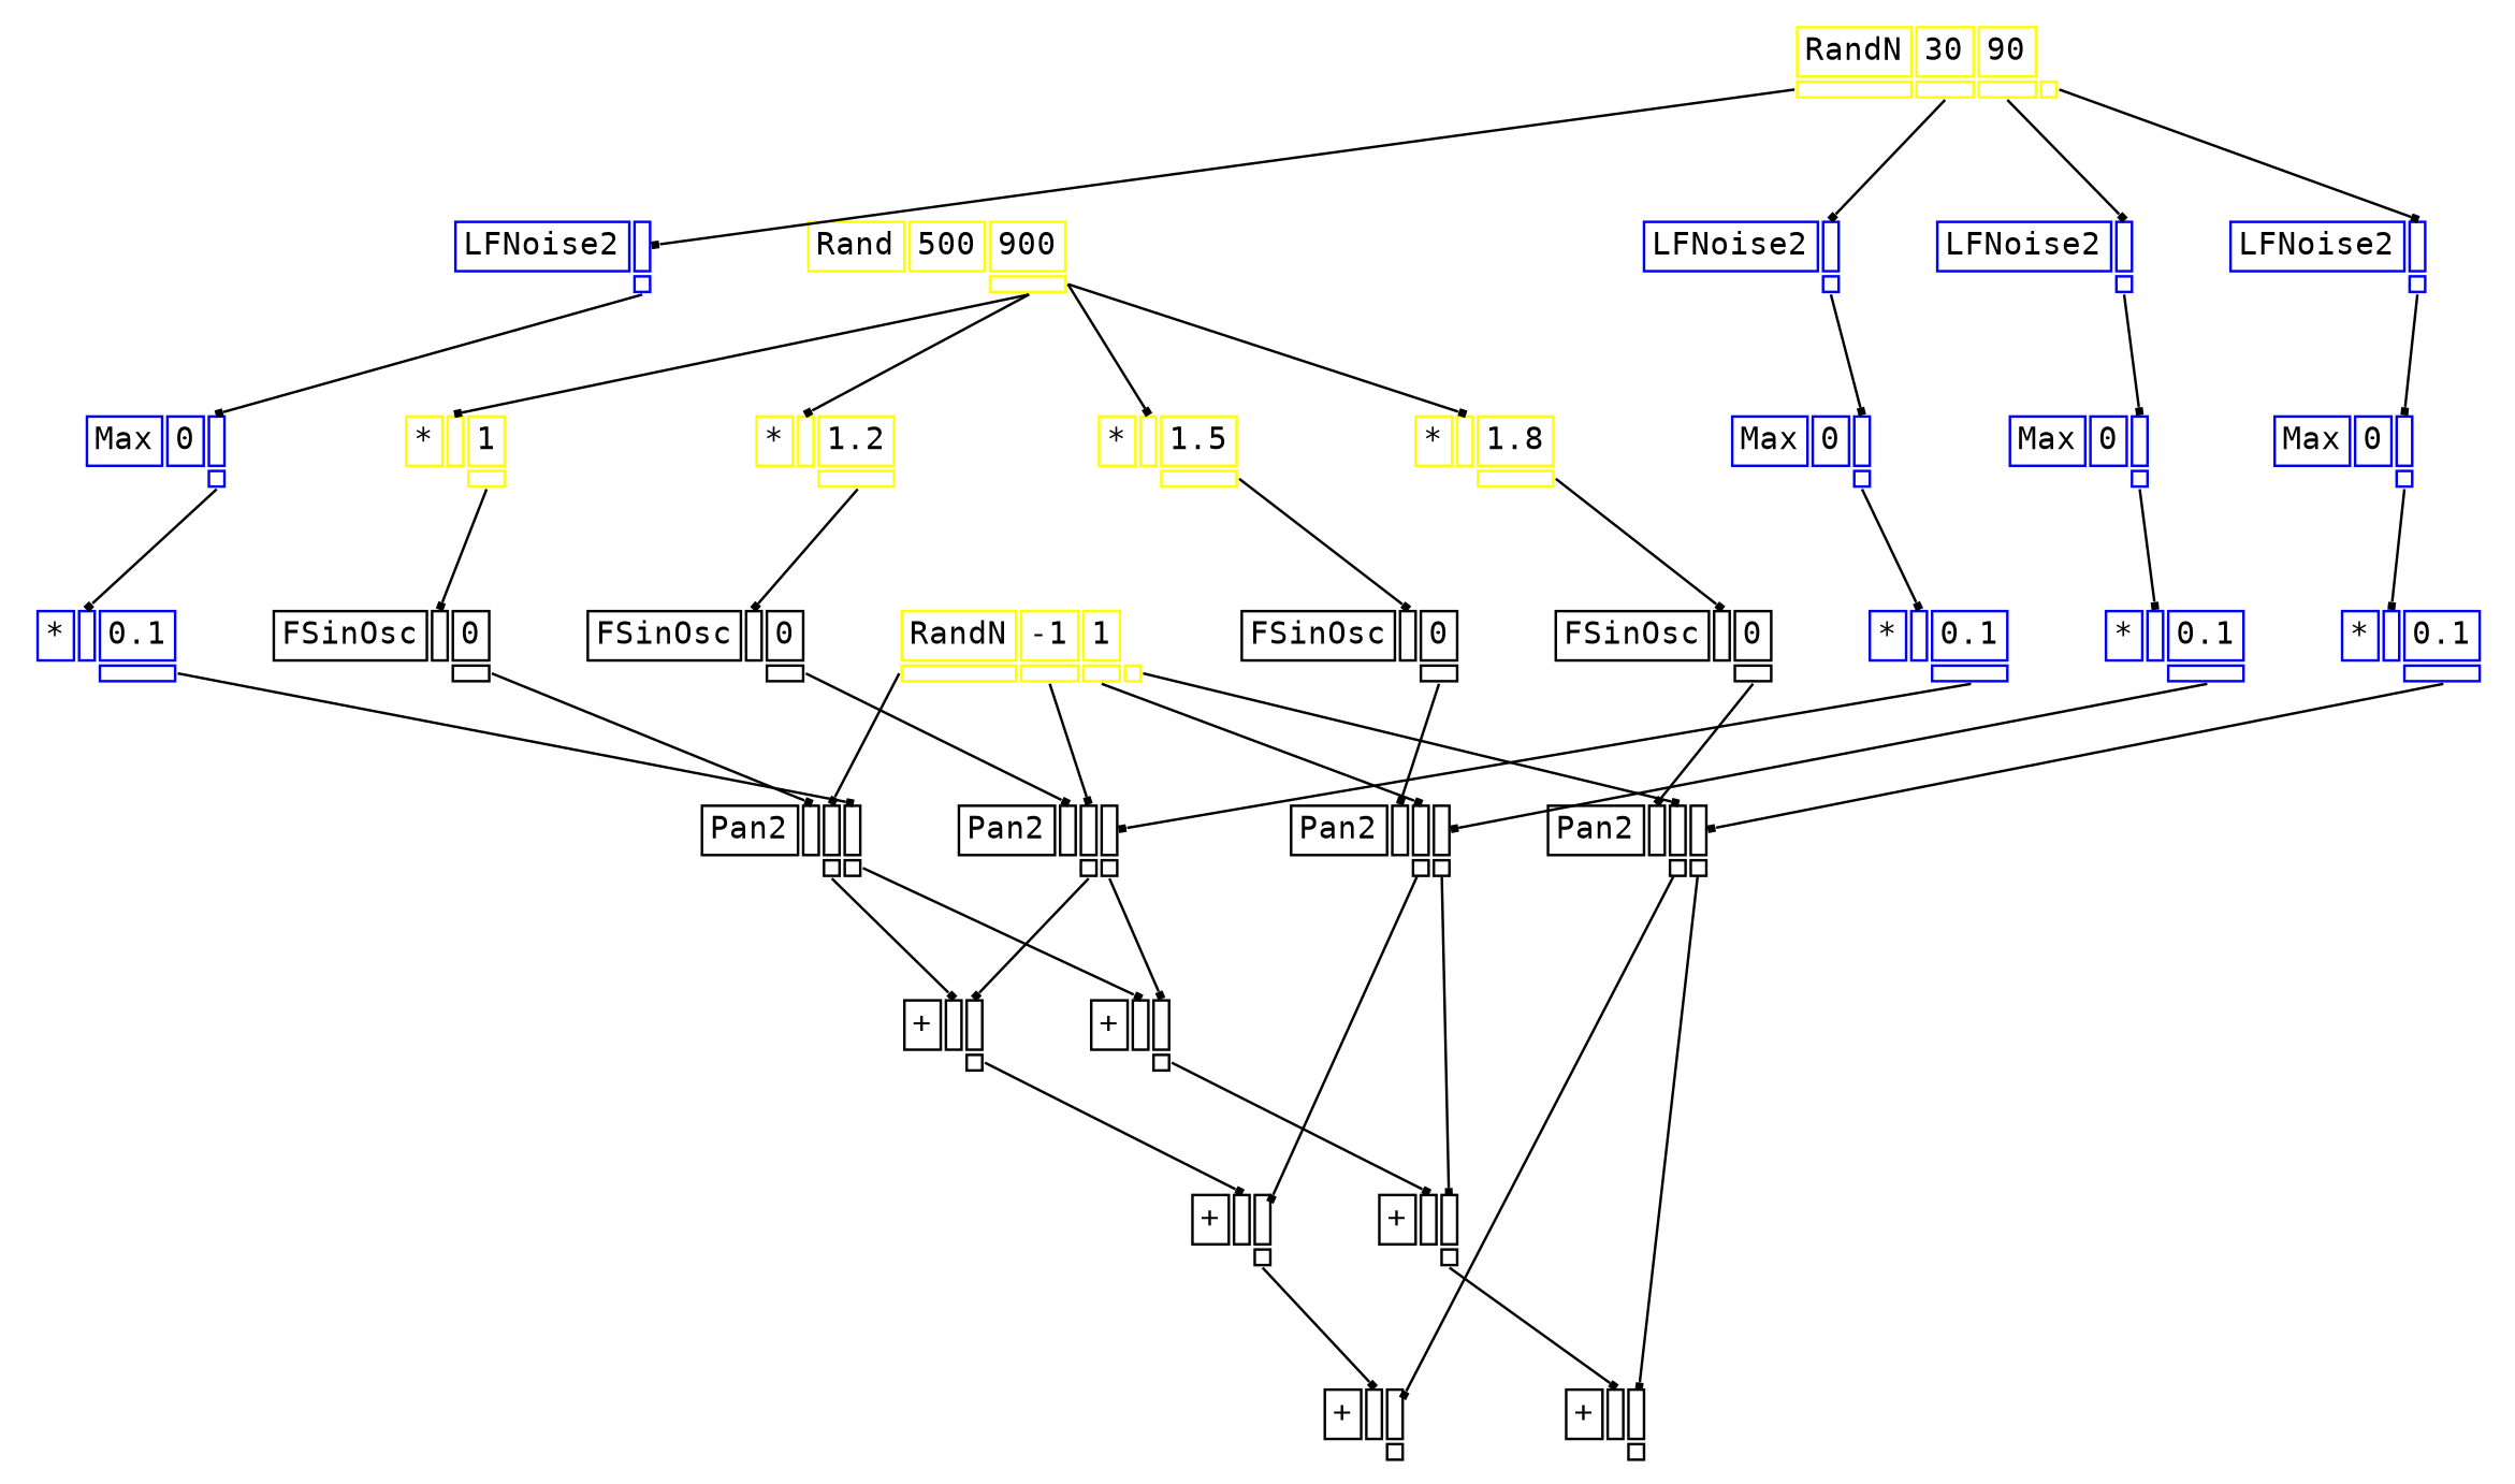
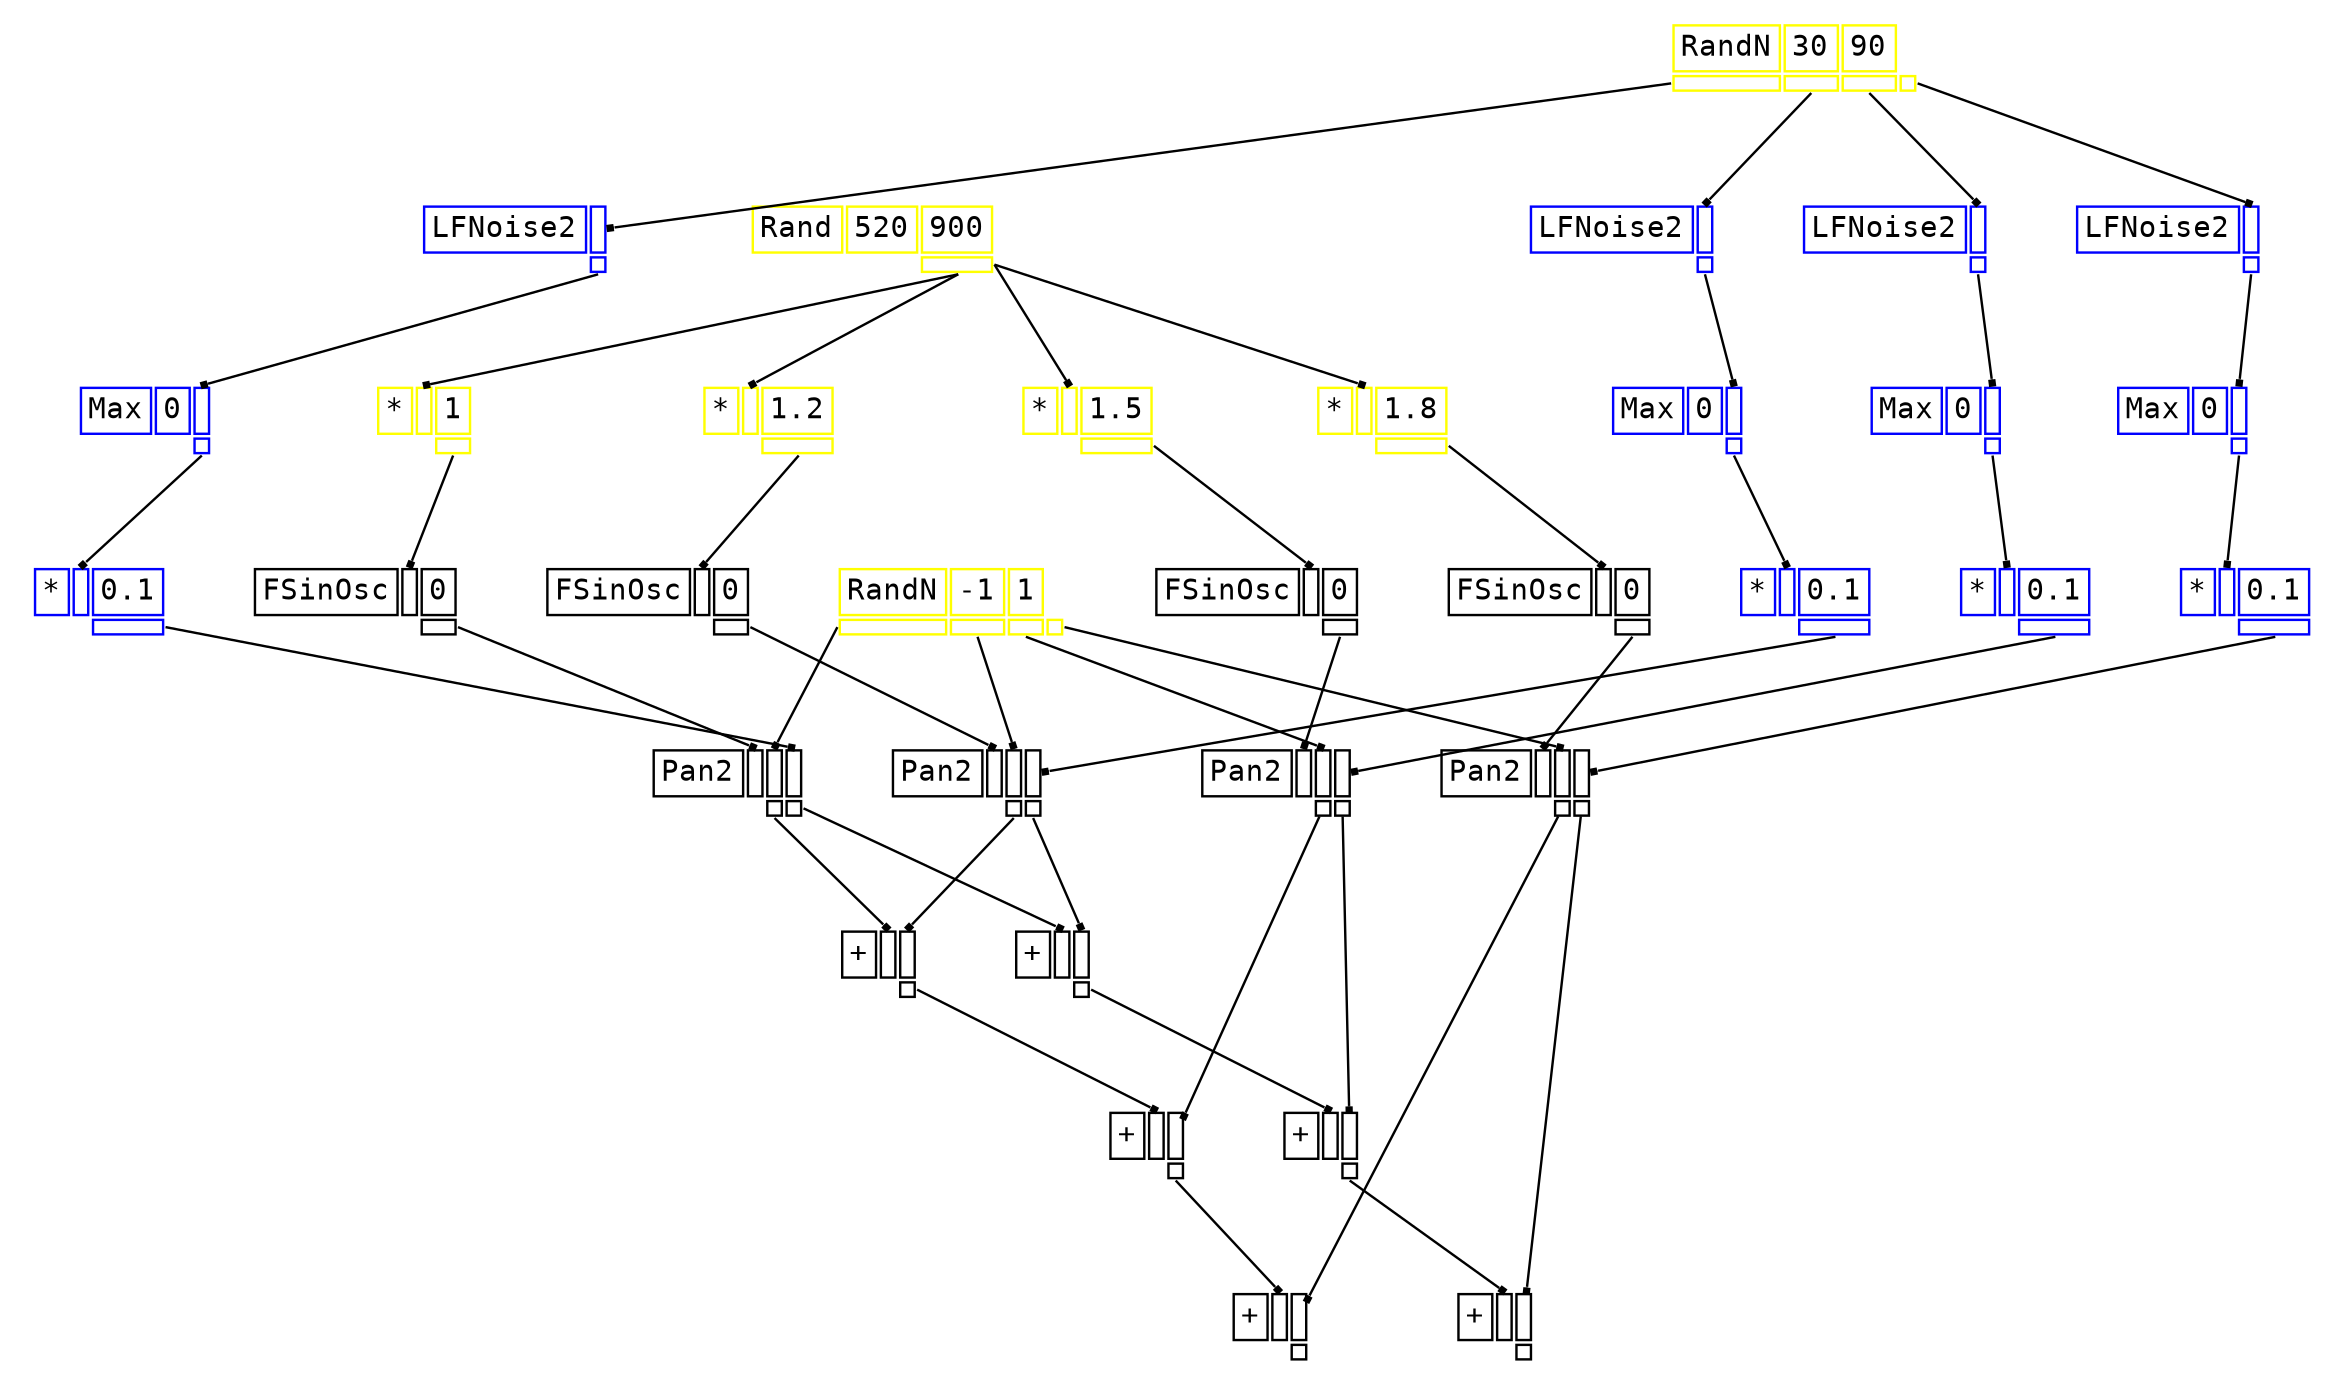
  digraph {
    splines=false
    fontname="DejaVu Sans Mono"
    node [color=black fontname="DejaVu Sans Mono" fontsize=12 shape=plaintext]
    edge [arrowhead=box arrowsize=0.25 headport=i_0 tailport=o_0 fontname="DejaVu Sans Mono"]
-   n1 [color=yellow label=<<TABLE BORDER="0" CELLBORDER="1"><TR><TD>Rand</TD><TD ID="u_2:K_0">500</TD><TD ID="u_2:K_1">900</TD></TR><TR><TD BORDER="0"></TD><TD BORDER="0"></TD><TD PORT="o_0" ID="u_2:o_0"></TD></TR></TABLE>>]
+   n1 [color=yellow label=<<TABLE BORDER="0" CELLBORDER="1"><TR><TD>Rand</TD><TD ID="u_2:K_0">520</TD><TD ID="u_2:K_1">900</TD></TR><TR><TD BORDER="0"></TD><TD BORDER="0"></TD><TD PORT="o_0" ID="u_2:o_0"></TD></TR></TABLE>>]
    n2 [color=yellow label=<<TABLE BORDER="0" CELLBORDER="1"><TR><TD>*</TD><TD PORT="i_0" ID="u_4:i_0"></TD><TD ID="u_4:K_1">1</TD></TR><TR><TD BORDER="0"></TD><TD BORDER="0"></TD><TD PORT="o_0" ID="u_4:o_0"></TD></TR></TABLE>>]
    n3 [color=yellow label=<<TABLE BORDER="0" CELLBORDER="1"><TR><TD>*</TD><TD PORT="i_0" ID="u_21:i_0"></TD><TD ID="u_21:K_1">1.2</TD></TR><TR><TD BORDER="0"></TD><TD BORDER="0"></TD><TD PORT="o_0" ID="u_21:o_0"></TD></TR></TABLE>>]
    n4 [color=yellow label=<<TABLE BORDER="0" CELLBORDER="1"><TR><TD>*</TD><TD PORT="i_0" ID="u_32:i_0"></TD><TD ID="u_32:K_1">1.5</TD></TR><TR><TD BORDER="0"></TD><TD BORDER="0"></TD><TD PORT="o_0" ID="u_32:o_0"></TD></TR></TABLE>>]
    n5 [color=yellow label=<<TABLE BORDER="0" CELLBORDER="1"><TR><TD>*</TD><TD PORT="i_0" ID="u_43:i_0"></TD><TD ID="u_43:K_1">1.8</TD></TR><TR><TD BORDER="0"></TD><TD BORDER="0"></TD><TD PORT="o_0" ID="u_43:o_0"></TD></TR></TABLE>>]
    n6 [label=<<TABLE BORDER="0" CELLBORDER="1"><TR><TD>FSinOsc</TD><TD PORT="i_0" ID="u_6:i_0"></TD><TD ID="u_6:K_1">0</TD></TR><TR><TD BORDER="0"></TD><TD BORDER="0"></TD><TD PORT="o_0" ID="u_6:o_0"></TD></TR></TABLE>>]
    n7 [label=<<TABLE BORDER="0" CELLBORDER="1"><TR><TD>Pan2</TD><TD PORT="i_0" ID="u_18:i_0"></TD><TD PORT="i_1" ID="u_18:i_1"></TD><TD PORT="i_2" ID="u_18:i_2"></TD></TR><TR><TD BORDER="0"></TD><TD BORDER="0"></TD><TD PORT="o_0" ID="u_18:o_0"></TD><TD PORT="o_1" ID="u_18:o_1"></TD></TR></TABLE>>]
    n8 [color=yellow label=<<TABLE BORDER="0" CELLBORDER="1"><TR><TD>RandN</TD><TD ID="u_8:K_0">-1</TD><TD ID="u_8:K_1">1</TD></TR><TR><TD PORT="o_0" ID="u_8:o_0"></TD><TD PORT="o_1" ID="u_8:o_1"></TD><TD PORT="o_2" ID="u_8:o_2"></TD><TD PORT="o_3" ID="u_8:o_3"></TD></TR></TABLE>>]
    n9 [label=<<TABLE BORDER="0" CELLBORDER="1"><TR><TD>Pan2</TD><TD PORT="i_0" ID="u_28:i_0"></TD><TD PORT="i_1" ID="u_28:i_1"></TD><TD PORT="i_2" ID="u_28:i_2"></TD></TR><TR><TD BORDER="0"></TD><TD BORDER="0"></TD><TD PORT="o_0" ID="u_28:o_0"></TD><TD PORT="o_1" ID="u_28:o_1"></TD></TR></TABLE>>]
    n10 [label=<<TABLE BORDER="0" CELLBORDER="1"><TR><TD>Pan2</TD><TD PORT="i_0" ID="u_39:i_0"></TD><TD PORT="i_1" ID="u_39:i_1"></TD><TD PORT="i_2" ID="u_39:i_2"></TD></TR><TR><TD BORDER="0"></TD><TD BORDER="0"></TD><TD PORT="o_0" ID="u_39:o_0"></TD><TD PORT="o_1" ID="u_39:o_1"></TD></TR></TABLE>>]
    n11 [label=<<TABLE BORDER="0" CELLBORDER="1"><TR><TD>Pan2</TD><TD PORT="i_0" ID="u_50:i_0"></TD><TD PORT="i_1" ID="u_50:i_1"></TD><TD PORT="i_2" ID="u_50:i_2"></TD></TR><TR><TD BORDER="0"></TD><TD BORDER="0"></TD><TD PORT="o_0" ID="u_50:o_0"></TD><TD PORT="o_1" ID="u_50:o_1"></TD></TR></TABLE>>]
    n12 [color=yellow label=<<TABLE BORDER="0" CELLBORDER="1"><TR><TD>RandN</TD><TD ID="u_12:K_0">30</TD><TD ID="u_12:K_1">90</TD></TR><TR><TD PORT="o_0" ID="u_12:o_0"></TD><TD PORT="o_1" ID="u_12:o_1"></TD><TD PORT="o_2" ID="u_12:o_2"></TD><TD PORT="o_3" ID="u_12:o_3"></TD></TR></TABLE>>]
    n13 [color=blue label=<<TABLE BORDER="0" CELLBORDER="1"><TR><TD>LFNoise2</TD><TD PORT="i_0" ID="u_14:i_0"></TD></TR><TR><TD BORDER="0"></TD><TD PORT="o_0" ID="u_14:o_0"></TD></TR></TABLE>>]
    n14 [color=blue label=<<TABLE BORDER="0" CELLBORDER="1"><TR><TD>LFNoise2</TD><TD PORT="i_0" ID="u_25:i_0"></TD></TR><TR><TD BORDER="0"></TD><TD PORT="o_0" ID="u_25:o_0"></TD></TR></TABLE>>]
    n15 [color=blue label=<<TABLE BORDER="0" CELLBORDER="1"><TR><TD>LFNoise2</TD><TD PORT="i_0" ID="u_36:i_0"></TD></TR><TR><TD BORDER="0"></TD><TD PORT="o_0" ID="u_36:o_0"></TD></TR></TABLE>>]
    n16 [color=blue label=<<TABLE BORDER="0" CELLBORDER="1"><TR><TD>LFNoise2</TD><TD PORT="i_0" ID="u_47:i_0"></TD></TR><TR><TD BORDER="0"></TD><TD PORT="o_0" ID="u_47:o_0"></TD></TR></TABLE>>]
    n17 [color=blue label=<<TABLE BORDER="0" CELLBORDER="1"><TR><TD>Max</TD><TD ID="u_15:K_0">0</TD><TD PORT="i_1" ID="u_15:i_1"></TD></TR><TR><TD BORDER="0"></TD><TD BORDER="0"></TD><TD PORT="o_0" ID="u_15:o_0"></TD></TR></TABLE>>]
    n18 [color=blue label=<<TABLE BORDER="0" CELLBORDER="1"><TR><TD>*</TD><TD PORT="i_0" ID="u_17:i_0"></TD><TD ID="u_17:K_1">0.1</TD></TR><TR><TD BORDER="0"></TD><TD BORDER="0"></TD><TD PORT="o_0" ID="u_17:o_0"></TD></TR></TABLE>>]
    n19 [label=<<TABLE BORDER="0" CELLBORDER="1"><TR><TD>+</TD><TD PORT="i_0" ID="u_30:i_0"></TD><TD PORT="i_1" ID="u_30:i_1"></TD></TR><TR><TD BORDER="0"></TD><TD BORDER="0"></TD><TD PORT="o_0" ID="u_30:o_0"></TD></TR></TABLE>>]
    n20 [label=<<TABLE BORDER="0" CELLBORDER="1"><TR><TD>+</TD><TD PORT="i_0" ID="u_59:i_0"></TD><TD PORT="i_1" ID="u_59:i_1"></TD></TR><TR><TD BORDER="0"></TD><TD BORDER="0"></TD><TD PORT="o_0" ID="u_59:o_0"></TD></TR></TABLE>>]
    n21 [label=<<TABLE BORDER="0" CELLBORDER="1"><TR><TD>FSinOsc</TD><TD PORT="i_0" ID="u_22:i_0"></TD><TD ID="u_22:K_1">0</TD></TR><TR><TD BORDER="0"></TD><TD BORDER="0"></TD><TD PORT="o_0" ID="u_22:o_0"></TD></TR></TABLE>>]
    n22 [color=blue label=<<TABLE BORDER="0" CELLBORDER="1"><TR><TD>Max</TD><TD ID="u_26:K_0">0</TD><TD PORT="i_1" ID="u_26:i_1"></TD></TR><TR><TD BORDER="0"></TD><TD BORDER="0"></TD><TD PORT="o_0" ID="u_26:o_0"></TD></TR></TABLE>>]
    n23 [color=blue label=<<TABLE BORDER="0" CELLBORDER="1"><TR><TD>*</TD><TD PORT="i_0" ID="u_27:i_0"></TD><TD ID="u_27:K_1">0.1</TD></TR><TR><TD BORDER="0"></TD><TD BORDER="0"></TD><TD PORT="o_0" ID="u_27:o_0"></TD></TR></TABLE>>]
    n24 [label=<<TABLE BORDER="0" CELLBORDER="1"><TR><TD>+</TD><TD PORT="i_0" ID="u_41:i_0"></TD><TD PORT="i_1" ID="u_41:i_1"></TD></TR><TR><TD BORDER="0"></TD><TD BORDER="0"></TD><TD PORT="o_0" ID="u_41:o_0"></TD></TR></TABLE>>]
    n25 [label=<<TABLE BORDER="0" CELLBORDER="1"><TR><TD>FSinOsc</TD><TD PORT="i_0" ID="u_33:i_0"></TD><TD ID="u_33:K_1">0</TD></TR><TR><TD BORDER="0"></TD><TD BORDER="0"></TD><TD PORT="o_0" ID="u_33:o_0"></TD></TR></TABLE>>]
    n26 [color=blue label=<<TABLE BORDER="0" CELLBORDER="1"><TR><TD>Max</TD><TD ID="u_37:K_0">0</TD><TD PORT="i_1" ID="u_37:i_1"></TD></TR><TR><TD BORDER="0"></TD><TD BORDER="0"></TD><TD PORT="o_0" ID="u_37:o_0"></TD></TR></TABLE>>]
    n27 [color=blue label=<<TABLE BORDER="0" CELLBORDER="1"><TR><TD>*</TD><TD PORT="i_0" ID="u_38:i_0"></TD><TD ID="u_38:K_1">0.1</TD></TR><TR><TD BORDER="0"></TD><TD BORDER="0"></TD><TD PORT="o_0" ID="u_38:o_0"></TD></TR></TABLE>>]
    n28 [label=<<TABLE BORDER="0" CELLBORDER="1"><TR><TD>+</TD><TD PORT="i_0" ID="u_63:i_0"></TD><TD PORT="i_1" ID="u_63:i_1"></TD></TR><TR><TD BORDER="0"></TD><TD BORDER="0"></TD><TD PORT="o_0" ID="u_63:o_0"></TD></TR></TABLE>>]
    n29 [label=<<TABLE BORDER="0" CELLBORDER="1"><TR><TD>+</TD><TD PORT="i_0" ID="u_52:i_0"></TD><TD PORT="i_1" ID="u_52:i_1"></TD></TR><TR><TD BORDER="0"></TD><TD BORDER="0"></TD><TD PORT="o_0" ID="u_52:o_0"></TD></TR></TABLE>>]
    n30 [label=<<TABLE BORDER="0" CELLBORDER="1"><TR><TD>FSinOsc</TD><TD PORT="i_0" ID="u_44:i_0"></TD><TD ID="u_44:K_1">0</TD></TR><TR><TD BORDER="0"></TD><TD BORDER="0"></TD><TD PORT="o_0" ID="u_44:o_0"></TD></TR></TABLE>>]
    n31 [color=blue label=<<TABLE BORDER="0" CELLBORDER="1"><TR><TD>Max</TD><TD ID="u_48:K_0">0</TD><TD PORT="i_1" ID="u_48:i_1"></TD></TR><TR><TD BORDER="0"></TD><TD BORDER="0"></TD><TD PORT="o_0" ID="u_48:o_0"></TD></TR></TABLE>>]
    n32 [color=blue label=<<TABLE BORDER="0" CELLBORDER="1"><TR><TD>*</TD><TD PORT="i_0" ID="u_49:i_0"></TD><TD ID="u_49:K_1">0.1</TD></TR><TR><TD BORDER="0"></TD><TD BORDER="0"></TD><TD PORT="o_0" ID="u_49:o_0"></TD></TR></TABLE>>]
    n33 [label=<<TABLE BORDER="0" CELLBORDER="1"><TR><TD>+</TD><TD PORT="i_0" ID="u_67:i_0"></TD><TD PORT="i_1" ID="u_67:i_1"></TD></TR><TR><TD BORDER="0"></TD><TD BORDER="0"></TD><TD PORT="o_0" ID="u_67:o_0"></TD></TR></TABLE>>]
    n1 -> n2
    n1 -> n3
    n1 -> n4
    n1 -> n5
    n2 -> n6
    n3 -> n21
    n4 -> n25
    n5 -> n30
    n6 -> n7
    n7 -> n19 [tailport=o_1]
    n7 -> n20
    n8 -> n7 [headport=i_1]
    n8 -> n9 [headport=i_1 tailport=o_1]
    n8 -> n10 [headport=i_1 tailport=o_2]
    n8 -> n11 [headport=i_1 tailport=o_3]
    n9 -> n19 [headport=i_1 tailport=o_1]
    n9 -> n20 [headport=i_1]
    n10 -> n24 [headport=i_1 tailport=o_1]
    n10 -> n28 [headport=i_1]
    n11 -> n29 [headport=i_1 tailport=o_1]
    n11 -> n33 [headport=i_1]
    n12 -> n13
    n12 -> n14 [tailport=o_1]
    n12 -> n15 [tailport=o_2]
    n12 -> n16 [tailport=o_3]
    n13 -> n17 [headport=i_1]
    n14 -> n22 [headport=i_1]
    n15 -> n26 [headport=i_1]
    n16 -> n31 [headport=i_1]
    n17 -> n18
    n18 -> n7 [headport=i_2]
    n19 -> n24
    n20 -> n28
    n21 -> n9
    n22 -> n23
    n23 -> n9 [headport=i_2]
    n24 -> n29
    n25 -> n10
    n26 -> n27
    n27 -> n10 [headport=i_2]
    n28 -> n33
    n30 -> n11
    n31 -> n32
    n32 -> n11 [headport=i_2]
  }
